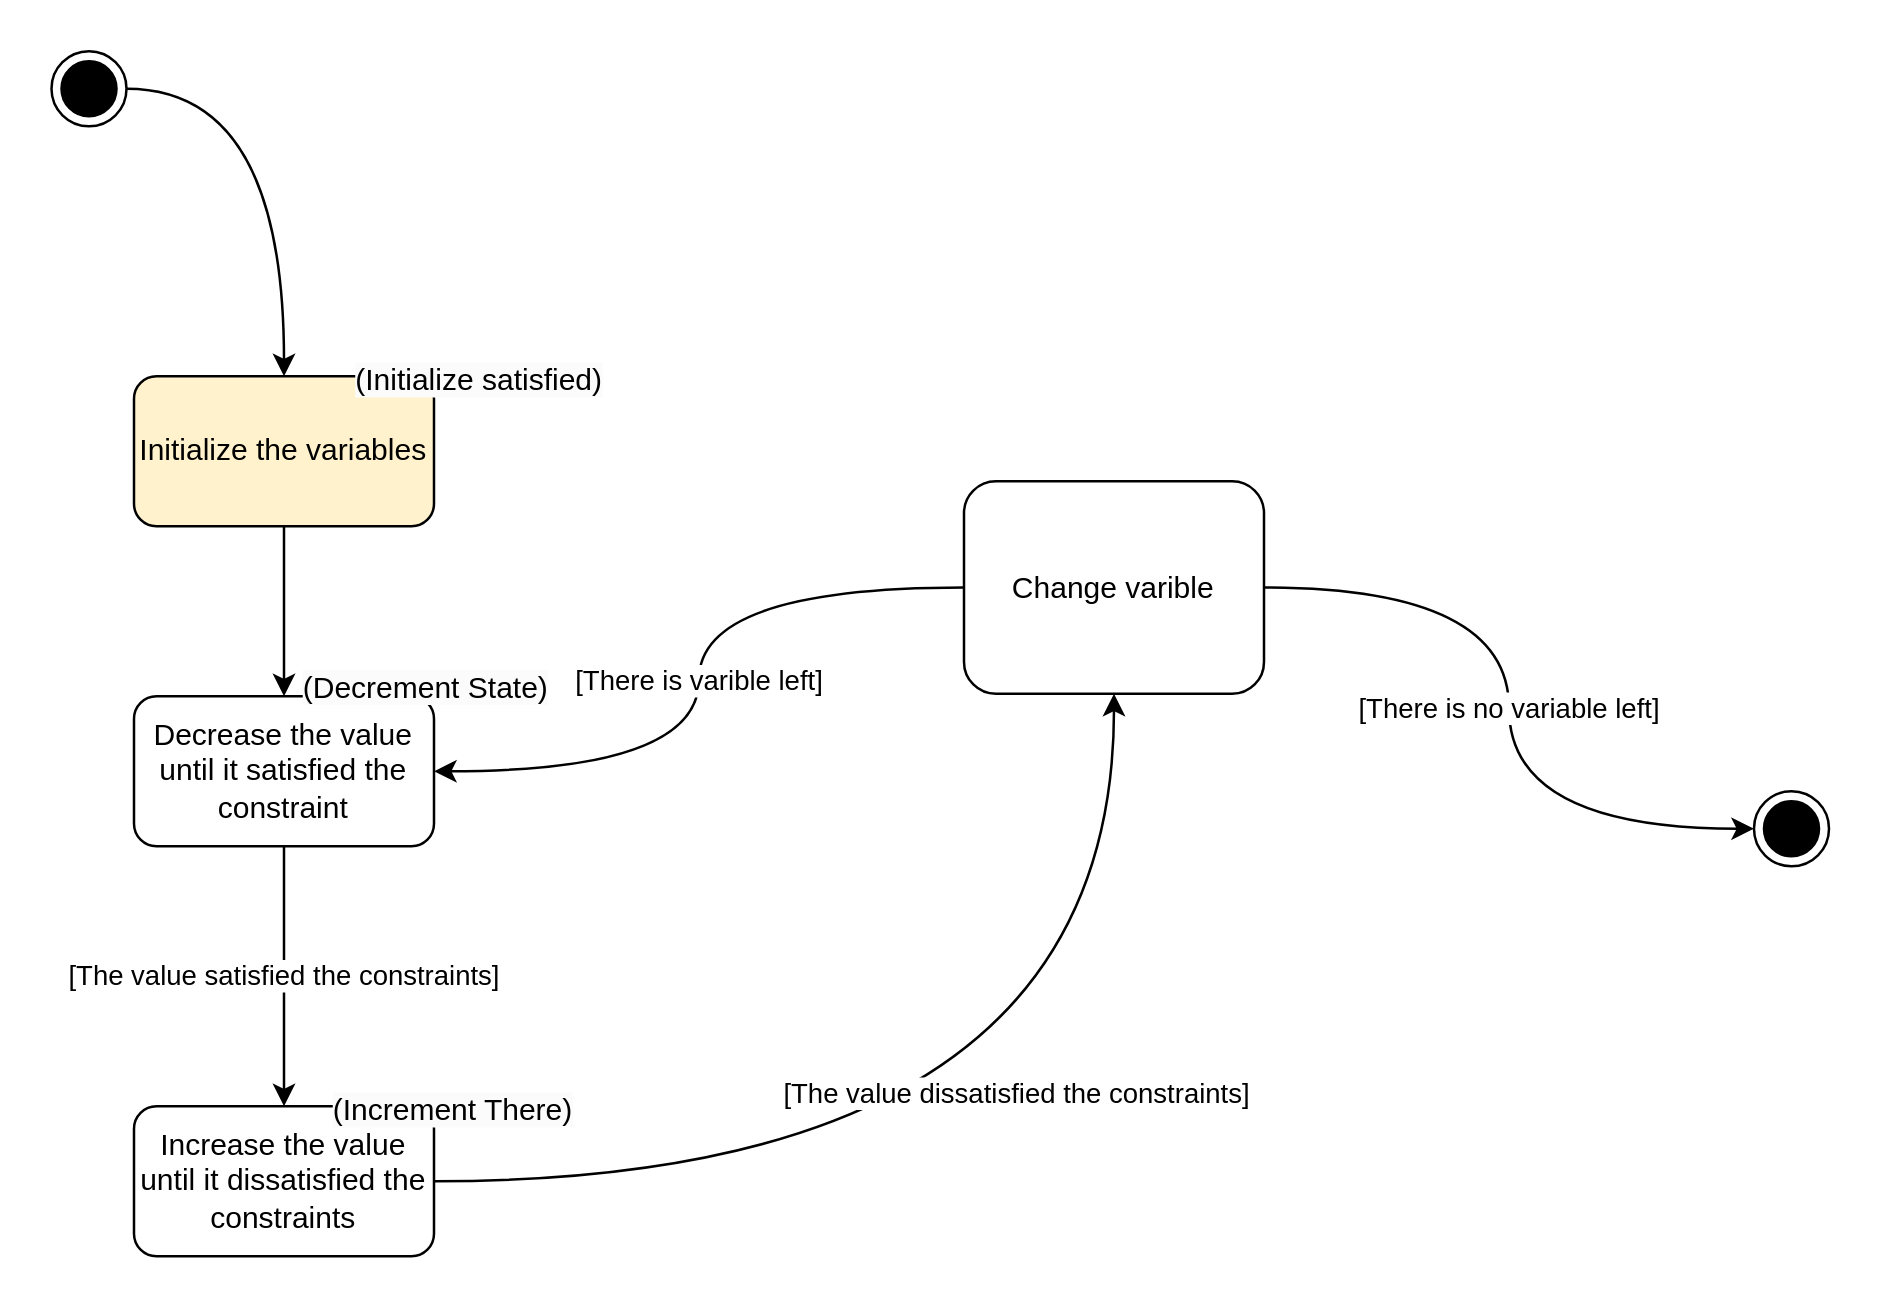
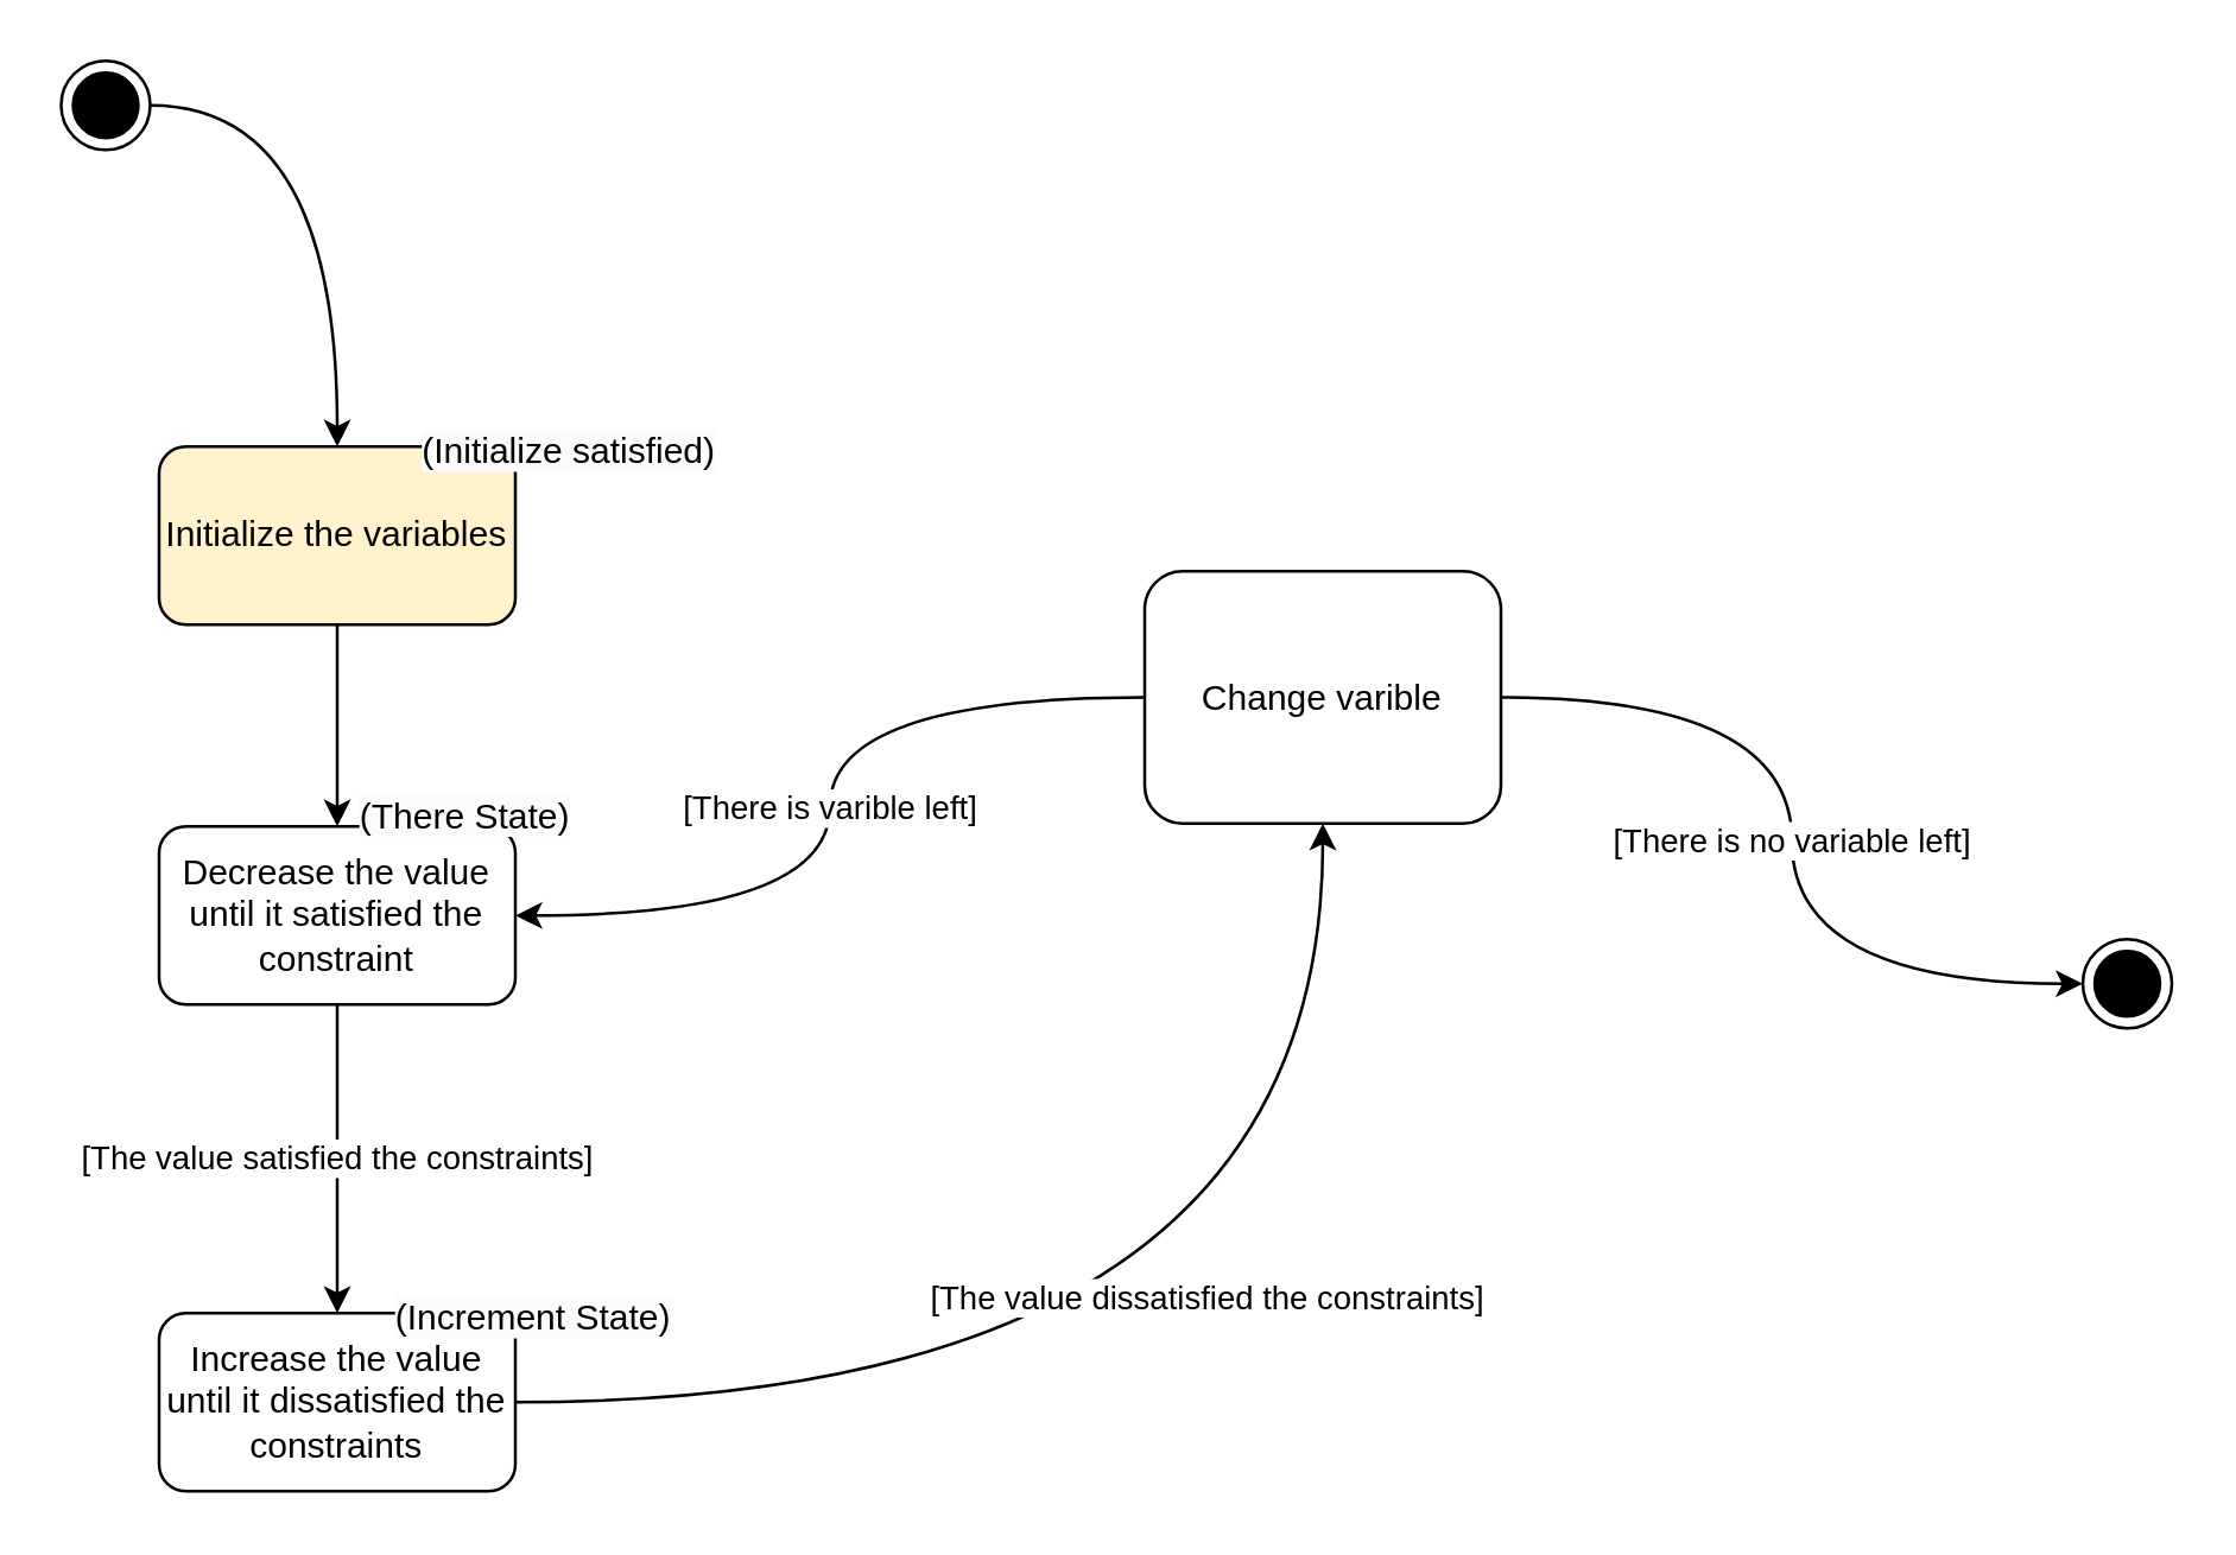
  <mxCell id="0" />
  <mxCell id="1" parent="0" />
  <mxCell id="2" style="edgeStyle=orthogonalEdgeStyle;rounded=0;orthogonalLoop=1;jettySize=auto;html=1;" edge="1" parent="1" source="3" target="5"><mxGeometry relative="1" as="geometry" /></mxCell>
  <mxCell id="3" value="Initialize the variables" style="rounded=1;whiteSpace=wrap;html=1;fillColor=#fff2cc;" vertex="1" parent="1"><mxGeometry x="53" y="150" width="120" height="60" as="geometry" /></mxCell>
  <mxCell id="4" value="[The value satisfied the constraints]" style="edgeStyle=orthogonalEdgeStyle;rounded=0;orthogonalLoop=1;jettySize=auto;html=1;" edge="1" parent="1" source="5" target="8"><mxGeometry x="-0.005" relative="1" as="geometry"><mxPoint as="offset" /></mxGeometry></mxCell>
  <mxCell id="5" value="Decrease the value until it satisfied the constraint" style="rounded=1;whiteSpace=wrap;html=1;" vertex="1" parent="1"><mxGeometry x="53" y="278" width="120" height="60" as="geometry" /></mxCell>
  <mxCell id="6" style="edgeStyle=orthogonalEdgeStyle;curved=1;rounded=0;orthogonalLoop=1;jettySize=auto;html=1;entryX=0.5;entryY=1;entryDx=0;entryDy=0;" edge="1" parent="1" source="8" target="11"><mxGeometry relative="1" as="geometry" /></mxCell>
  <mxCell id="7" value="[The value dissatisfied the constraints]" style="edgeLabel;html=1;align=center;verticalAlign=middle;resizable=0;points=[];" vertex="1" connectable="0" parent="6"><mxGeometry x="0.319" y="40" relative="1" as="geometry"><mxPoint as="offset" /></mxGeometry></mxCell>
  <mxCell id="8" value="Increase the value until it dissatisfied the constraints" style="rounded=1;whiteSpace=wrap;html=1;" vertex="1" parent="1"><mxGeometry x="53" y="442" width="120" height="60" as="geometry" /></mxCell>
  <mxCell id="9" value="[There is varible left]" style="edgeStyle=orthogonalEdgeStyle;curved=1;rounded=0;orthogonalLoop=1;jettySize=auto;html=1;entryX=1;entryY=0.5;entryDx=0;entryDy=0;" edge="1" parent="1" source="11" target="5"><mxGeometry relative="1" as="geometry" /></mxCell>
  <mxCell id="10" value="[There is no variable left]" style="edgeStyle=orthogonalEdgeStyle;curved=1;rounded=0;orthogonalLoop=1;jettySize=auto;html=1;entryX=0;entryY=0.5;entryDx=0;entryDy=0;" edge="1" parent="1" source="11" target="12"><mxGeometry relative="1" as="geometry" /></mxCell>
  <mxCell id="11" value="Change varible" style="rounded=1;whiteSpace=wrap;html=1;" vertex="1" parent="1"><mxGeometry x="385" y="192" width="120" height="85" as="geometry" /></mxCell>
  <mxCell id="12" value="" style="ellipse;html=1;shape=endState;fillColor=strokeColor;" vertex="1" parent="1"><mxGeometry x="701" y="316" width="30" height="30" as="geometry" /></mxCell>
  <mxCell id="13" style="edgeStyle=orthogonalEdgeStyle;curved=1;rounded=0;orthogonalLoop=1;jettySize=auto;html=1;entryX=0.5;entryY=0;entryDx=0;entryDy=0;" edge="1" parent="1" source="14" target="3"><mxGeometry relative="1" as="geometry" /></mxCell>
  <mxCell id="14" value="" style="ellipse;html=1;shape=endState;fillColor=strokeColor;" vertex="1" parent="1"><mxGeometry x="20" y="20" width="30" height="30" as="geometry" /></mxCell>
- <mxCell id="15" value="&lt;span style=&quot;color: rgb(0, 0, 0); font-family: Helvetica; font-size: 12px; font-style: normal; font-variant-ligatures: normal; font-variant-caps: normal; font-weight: 400; letter-spacing: normal; orphans: 2; text-align: center; text-indent: 0px; text-transform: none; widows: 2; word-spacing: 0px; -webkit-text-stroke-width: 0px; background-color: rgb(251, 251, 251); text-decoration-thickness: initial; text-decoration-style: initial; text-decoration-color: initial; float: none; display: inline !important;&quot;&gt;(Increment There)&lt;/span&gt;" style="text;whiteSpace=wrap;html=1;" vertex="1" parent="1"><mxGeometry x="130.999" y="430.004" width="113" height="36" as="geometry" /></mxCell>
- <mxCell id="16" value="&lt;span style=&quot;color: rgb(0, 0, 0); font-family: Helvetica; font-size: 12px; font-style: normal; font-variant-ligatures: normal; font-variant-caps: normal; font-weight: 400; letter-spacing: normal; orphans: 2; text-align: center; text-indent: 0px; text-transform: none; widows: 2; word-spacing: 0px; -webkit-text-stroke-width: 0px; background-color: rgb(251, 251, 251); text-decoration-thickness: initial; text-decoration-style: initial; text-decoration-color: initial; float: none; display: inline !important;&quot;&gt;(Decrement State)&lt;/span&gt;" style="text;whiteSpace=wrap;html=1;" vertex="1" parent="1"><mxGeometry x="119.004" y="261.002" width="118" height="36" as="geometry" /></mxCell>
+ <mxCell id="15" value="&lt;span style=&quot;color: rgb(0, 0, 0); font-family: Helvetica; font-size: 12px; font-style: normal; font-variant-ligatures: normal; font-variant-caps: normal; font-weight: 400; letter-spacing: normal; orphans: 2; text-align: center; text-indent: 0px; text-transform: none; widows: 2; word-spacing: 0px; -webkit-text-stroke-width: 0px; background-color: rgb(251, 251, 251); text-decoration-thickness: initial; text-decoration-style: initial; text-decoration-color: initial; float: none; display: inline !important;&quot;&gt;(Increment State)&lt;/span&gt;" style="text;whiteSpace=wrap;html=1;" vertex="1" parent="1"><mxGeometry x="130.999" y="430.004" width="113" height="36" as="geometry" /></mxCell>
+ <mxCell id="16" value="&lt;span style=&quot;color: rgb(0, 0, 0); font-family: Helvetica; font-size: 12px; font-style: normal; font-variant-ligatures: normal; font-variant-caps: normal; font-weight: 400; letter-spacing: normal; orphans: 2; text-align: center; text-indent: 0px; text-transform: none; widows: 2; word-spacing: 0px; -webkit-text-stroke-width: 0px; background-color: rgb(251, 251, 251); text-decoration-thickness: initial; text-decoration-style: initial; text-decoration-color: initial; float: none; display: inline !important;&quot;&gt;(There State)&lt;/span&gt;" style="text;whiteSpace=wrap;html=1;" vertex="1" parent="1"><mxGeometry x="119.004" y="261.002" width="118" height="36" as="geometry" /></mxCell>
  <mxCell id="17" value="&lt;span style=&quot;color: rgb(0, 0, 0); font-family: Helvetica; font-size: 12px; font-style: normal; font-variant-ligatures: normal; font-variant-caps: normal; font-weight: 400; letter-spacing: normal; orphans: 2; text-align: center; text-indent: 0px; text-transform: none; widows: 2; word-spacing: 0px; -webkit-text-stroke-width: 0px; background-color: rgb(251, 251, 251); text-decoration-thickness: initial; text-decoration-style: initial; text-decoration-color: initial; float: none; display: inline !important;&quot;&gt;(Initialize satisfied)&lt;/span&gt;" style="text;whiteSpace=wrap;html=1;" vertex="1" parent="1"><mxGeometry x="140.005" y="137.998" width="101" height="36" as="geometry" /></mxCell>
